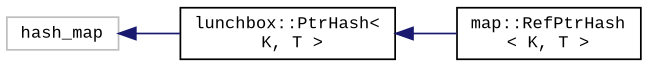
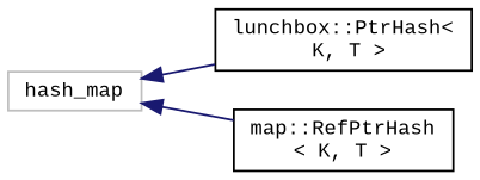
  digraph {
    fontname="Liberation Mono"
    rankdir=LR
    node [color=black fillcolor=white fontname="Liberation Mono" fontsize=10 shape=record style=filled]
    edge [color=midnightblue dir=back fontname="Liberation Mono" fontsize=10 labelfontname=Sans labelfontsize=10 style=solid]
    n1 [color=grey75 height=0.2 label=hash_map width=0.4]
    n2 [height=0.2 label="lunchbox::PtrHash\<\l K, T \>" width=0.4]
    n3 [height=0.2 label="map::RefPtrHash\l\< K, T \>" width=0.4]
    n1 -> n2
-   n2 -> n3
+   n1 -> n3
  }
